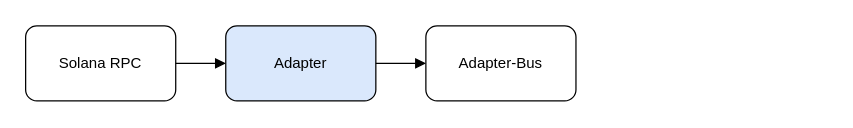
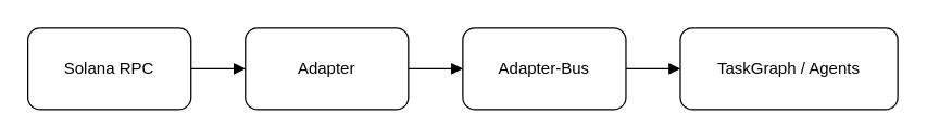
  <mxCell id="0" />
  <mxCell id="1" parent="0" />
  <mxCell id="2" value="Solana RPC" style="rounded=1;whiteSpace=wrap;html=1;" vertex="1" parent="1"><mxGeometry x="20" y="20" width="120" height="60" as="geometry" /></mxCell>
- <mxCell id="3" value="Adapter" style="rounded=1;whiteSpace=wrap;html=1;fillColor=#dae8fc;" vertex="1" parent="1"><mxGeometry x="180" y="20" width="120" height="60" as="geometry" /></mxCell>
+ <mxCell id="3" value="Adapter" style="rounded=1;whiteSpace=wrap;html=1;" vertex="1" parent="1"><mxGeometry x="180" y="20" width="120" height="60" as="geometry" /></mxCell>
  <mxCell id="4" value="Adapter‑Bus" style="rounded=1;whiteSpace=wrap;html=1;" vertex="1" parent="1"><mxGeometry x="340" y="20" width="120" height="60" as="geometry" /></mxCell>
+ <mxCell id="5" value="TaskGraph / Agents" style="rounded=1;whiteSpace=wrap;html=1;" vertex="1" parent="1"><mxGeometry x="500" y="20" width="160" height="60" as="geometry" /></mxCell>
  <mxCell id="6" value="" style="endArrow=block;html=1;rounded=0;" edge="1" parent="1" source="2" target="3"><mxGeometry relative="1" as="geometry" /></mxCell>
  <mxCell id="7" value="" style="endArrow=block;html=1;rounded=0;" edge="1" parent="1" source="3" target="4"><mxGeometry relative="1" as="geometry" /></mxCell>
+ <mxCell id="8" value="" style="endArrow=block;html=1;rounded=0;" edge="1" parent="1" source="4" target="5"><mxGeometry relative="1" as="geometry" /></mxCell>
